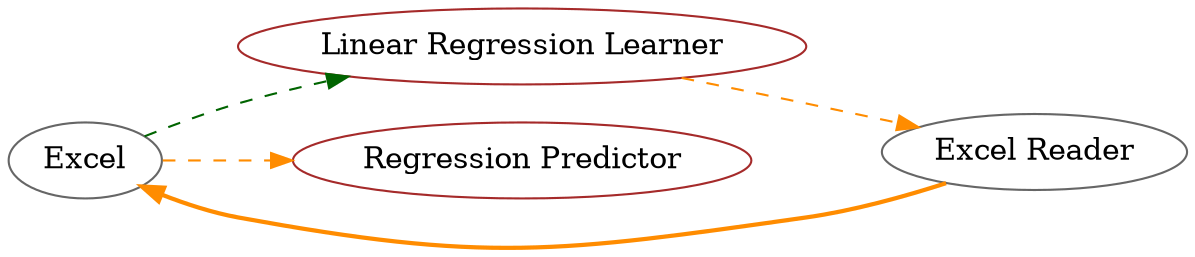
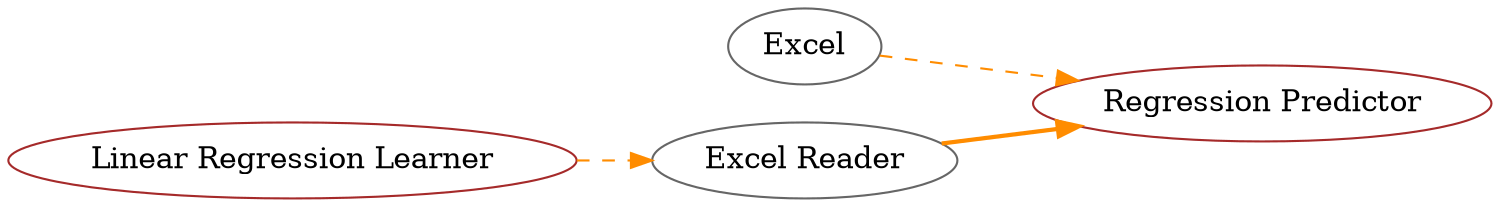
  digraph {
    rankdir=LR
    node [color=gray40]
    edge [color=darkorange style=dashed]
    n1 [label=Excel]
    n2 [color=brown label="Linear Regression Learner"]
    n3 [color=brown label="Regression Predictor"]
    n4 [label="Excel Reader"]
-   n1 -> n2 [color=darkgreen]
    n1 -> n3
    n2 -> n4
-   n4 -> n1 [style=bold]
+   n4 -> n3 [style=bold]
  }
